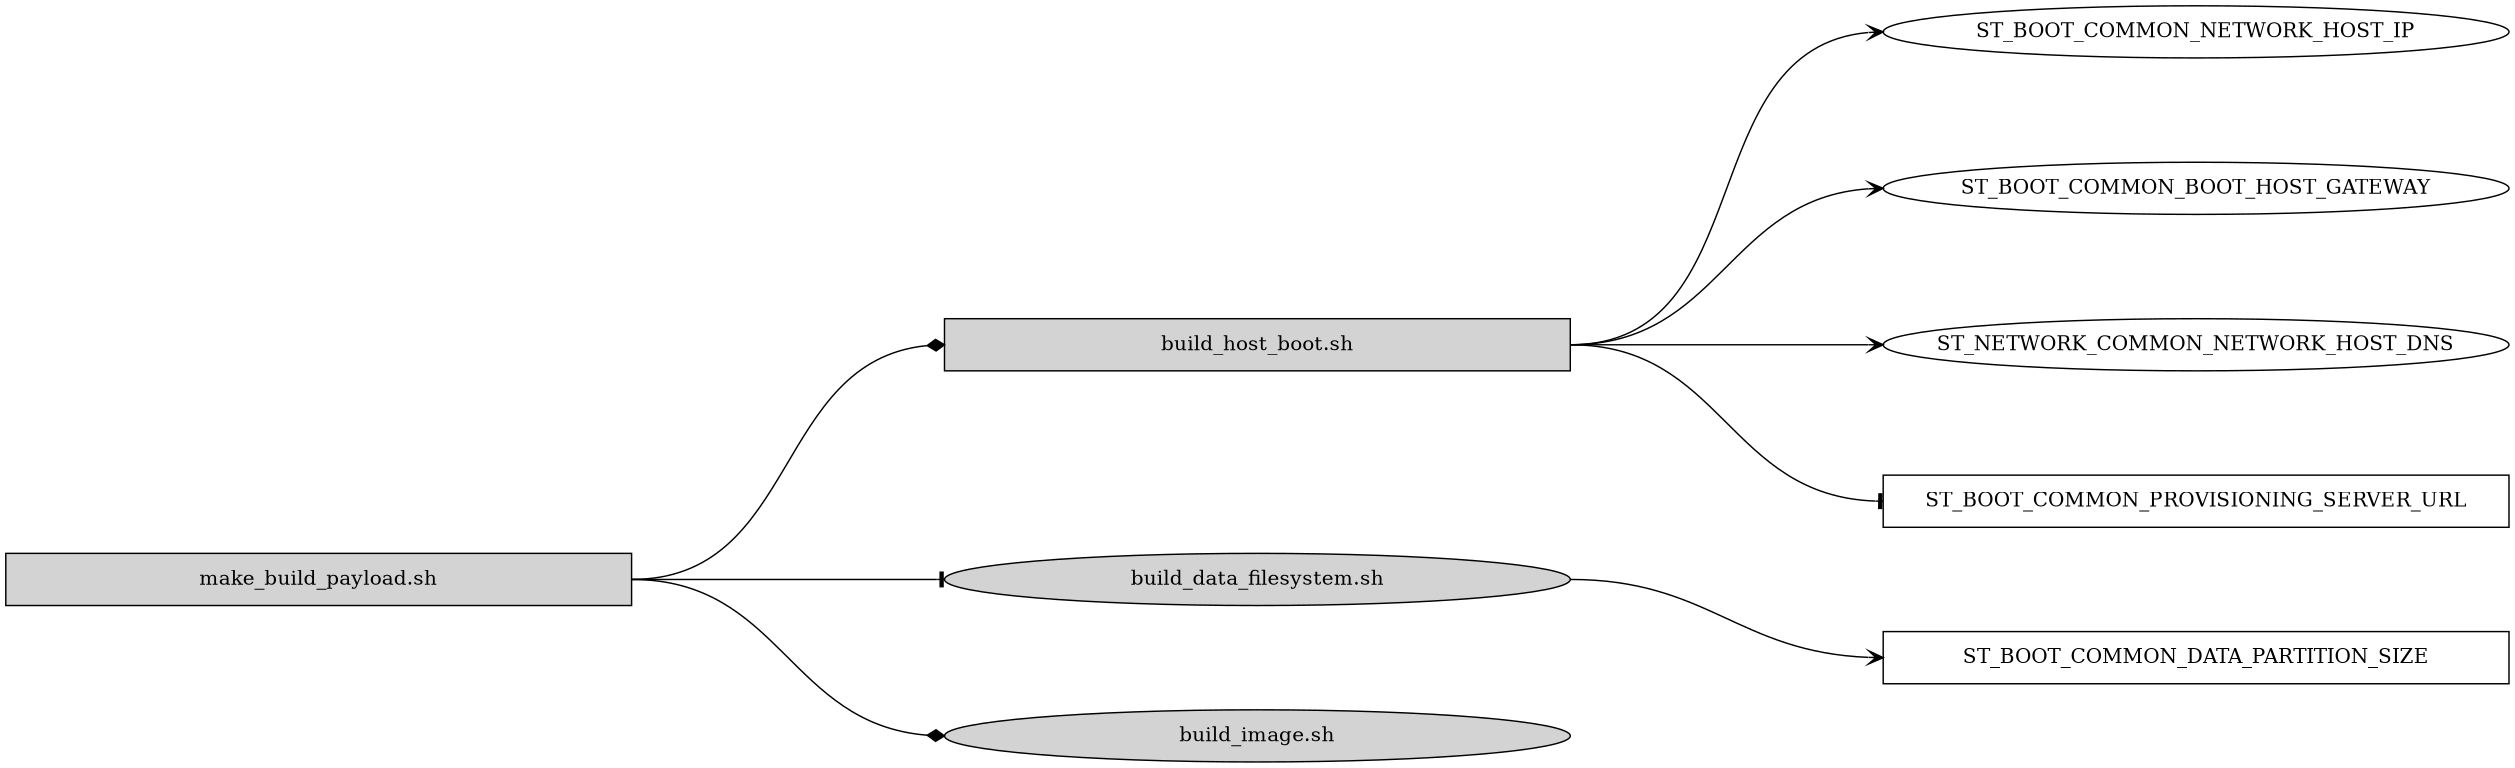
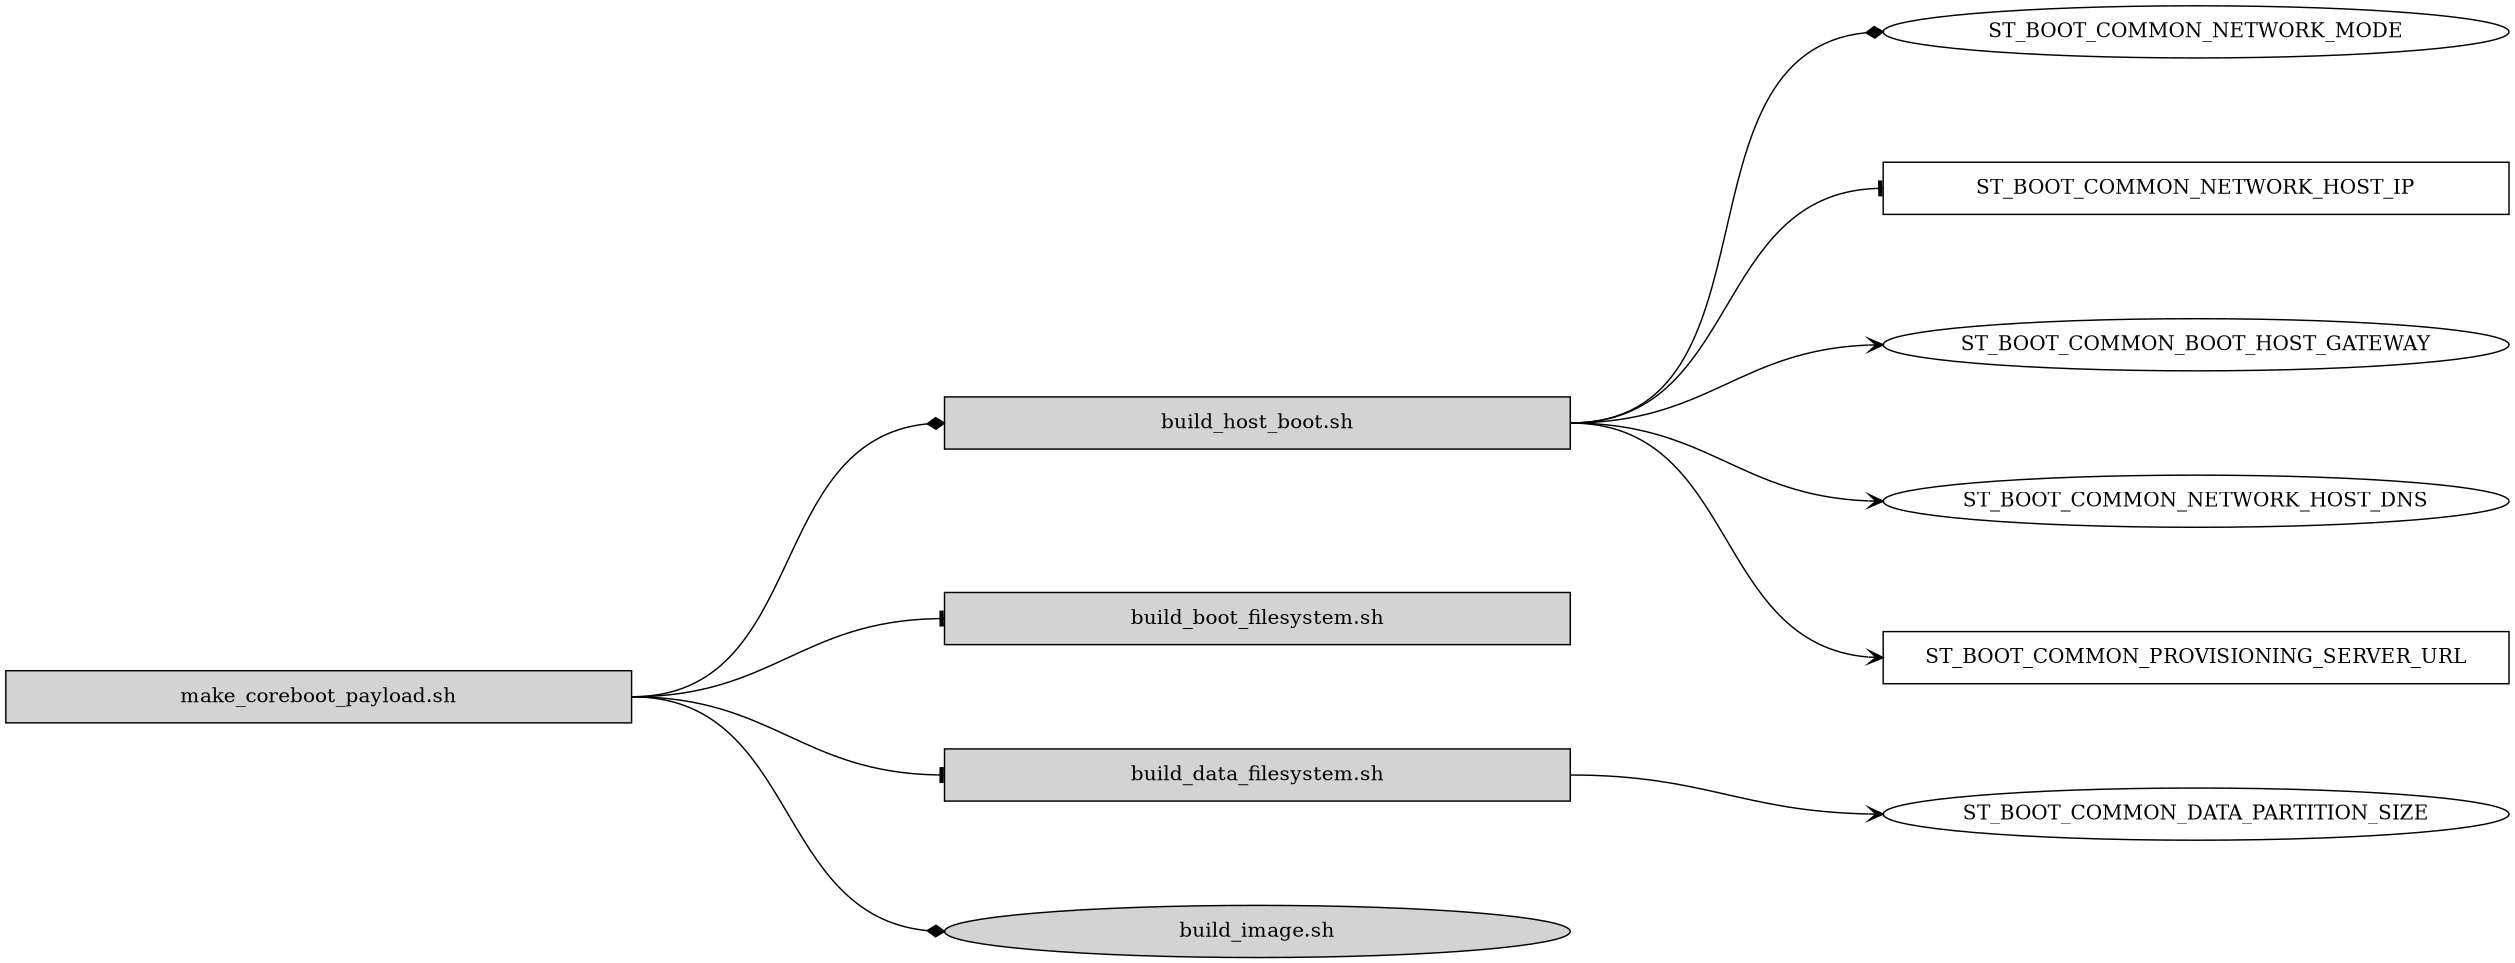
  digraph {
    constraint=false
    nodesep=1
    rankdir=LR
    ranksep=3
    node [fixedsize=true shape=ellipse style=solid]
    edge [arrowhead=vee headport=w tailport=e]
-   ST_BOOT_COMMON_NETWORK_HOST_IP [width=6]
+   ST_BOOT_COMMON_NETWORK_MODE [width=6]
+   ST_BOOT_COMMON_NETWORK_HOST_IP [shape=box width=6]
    n3 [label=ST_BOOT_COMMON_BOOT_HOST_GATEWAY width=6]
-   ST_BOOT_COMMON_NETWORK_HOST_DNS [width=6 label=ST_NETWORK_COMMON_NETWORK_HOST_DNS]
+   ST_BOOT_COMMON_NETWORK_HOST_DNS [width=6]
    ST_BOOT_COMMON_PROVISIONING_SERVER_URL [shape=box width=6]
-   ST_BOOT_COMMON_DATA_PARTITION_SIZE [shape=box width=6]
-   "make_coreboot_payload.sh" [shape=box style=filled width=6 label="make_build_payload.sh"]
+   ST_BOOT_COMMON_DATA_PARTITION_SIZE [width=6]
+   "make_coreboot_payload.sh" [shape=box style=filled width=6]
    n8 [label="build_host_boot.sh" shape=box style=filled width=6]
-   "build_data_filesystem.sh" [style=filled width=6]
+   "build_boot_filesystem.sh" [shape=box style=filled width=6]
+   "build_data_filesystem.sh" [shape=box style=filled width=6]
    "build_image.sh" [style=filled width=6]
    subgraph sub_1 {
+     ST_BOOT_COMMON_NETWORK_MODE
      ST_BOOT_COMMON_NETWORK_HOST_IP
      n3
      ST_BOOT_COMMON_NETWORK_HOST_DNS
      ST_BOOT_COMMON_PROVISIONING_SERVER_URL
    }
    subgraph sub_2 {
      ST_BOOT_COMMON_DATA_PARTITION_SIZE
    }
    "make_coreboot_payload.sh" -> n8 [arrowhead=diamond]
+   "make_coreboot_payload.sh" -> "build_boot_filesystem.sh" [arrowhead=tee]
    "make_coreboot_payload.sh" -> "build_data_filesystem.sh" [arrowhead=tee]
    "make_coreboot_payload.sh" -> "build_image.sh" [arrowhead=diamond]
-   n8 -> ST_BOOT_COMMON_NETWORK_HOST_IP
+   n8 -> ST_BOOT_COMMON_NETWORK_MODE [arrowhead=diamond]
+   n8 -> ST_BOOT_COMMON_NETWORK_HOST_IP [arrowhead=tee]
    n8 -> n3
    n8 -> ST_BOOT_COMMON_NETWORK_HOST_DNS
-   n8 -> ST_BOOT_COMMON_PROVISIONING_SERVER_URL [arrowhead=tee]
+   n8 -> ST_BOOT_COMMON_PROVISIONING_SERVER_URL
    "build_data_filesystem.sh" -> ST_BOOT_COMMON_DATA_PARTITION_SIZE
  }
